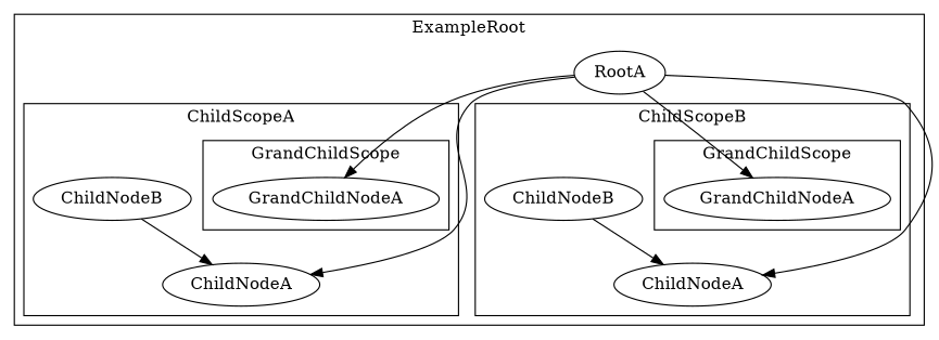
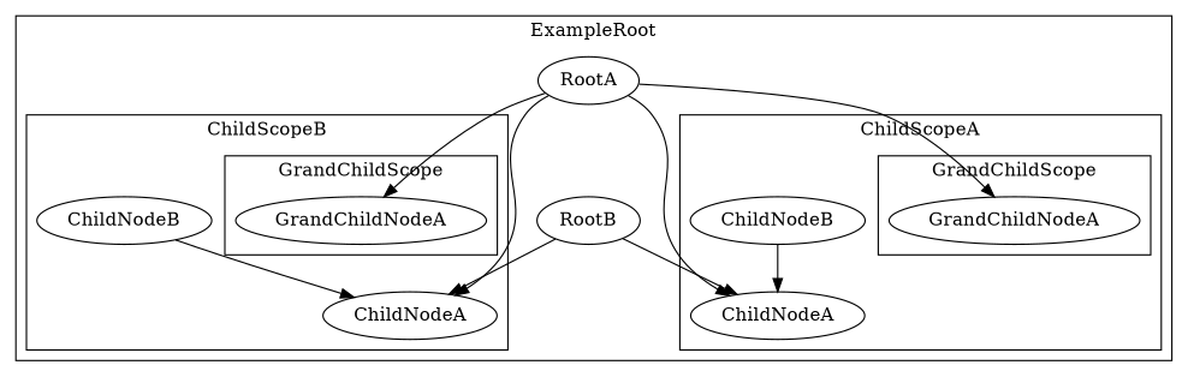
  digraph {
    n1 [label=GrandChildNodeA]
    n2 [label=ChildNodeA]
    n3 [label=ChildNodeB]
    n4 [label=GrandChildNodeA]
    n5 [label=ChildNodeA]
    n6 [label=ChildNodeB]
    n7 [label=RootA]
+   n8 [label=RootB]
    subgraph cluster_1 {
      label=ExampleRoot
      n7
+     n8
      subgraph cluster_2 {
        label=ChildScopeA
        n2
        n3
        subgraph cluster_3 {
          label=GrandChildScope
          n1
        }
      }
      subgraph cluster_4 {
        label=ChildScopeB
        n5
        n6
        subgraph cluster_5 {
          label=GrandChildScope
          n4
        }
      }
    }
    n3 -> n2
    n6 -> n5
    n7 -> n1
    n7 -> n2
    n7 -> n4
    n7 -> n5
+   n8 -> n2
+   n8 -> n5
  }
